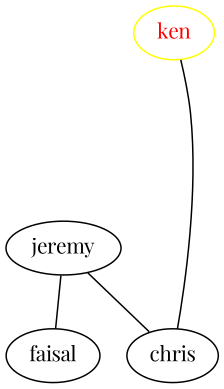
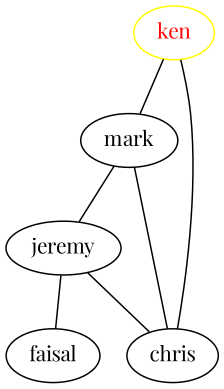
  graph {
    fontname="Playfair Display"
    node [fontname="Playfair Display"]
    edge [fontname="Playfair Display"]
    ken [color=yellow fontcolor=red]
+   mark
    jeremy
    chris
    faisal
+   ken -- mark
+   mark -- jeremy
+   mark -- chris
    jeremy -- chris
    jeremy -- faisal
    chris -- ken
  }
